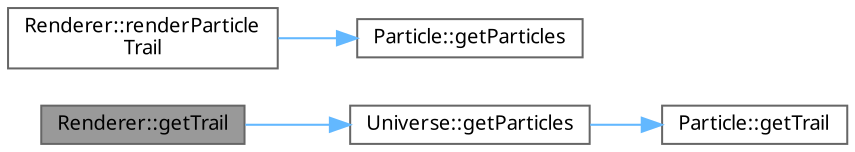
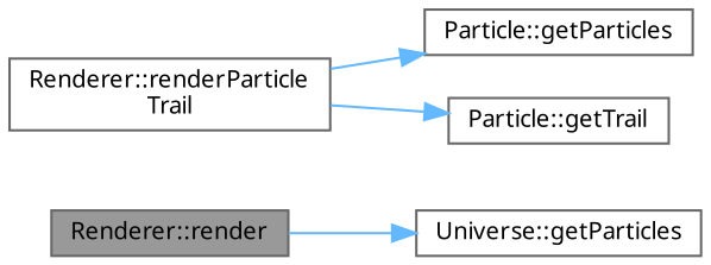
  digraph {
    fontname="Noto Sans"
    rankdir=LR
    node [color=grey40 fillcolor=white fontname="Noto Sans" fontsize=10 shape=box style=filled]
    edge [color=steelblue1 fontname="Noto Sans" fontsize=10 labelfontname=Helvetica labelfontsize=10 style=solid]
-   n1 [color=gray40 fillcolor=grey60 fontcolor=black height=0.2 label="Renderer::getTrail" width=0.4]
+   n1 [color=gray40 fillcolor=grey60 fontcolor=black height=0.2 label="Renderer::render" width=0.4]
    n2 [height=0.2 label="Universe::getParticles" width=0.4]
    n3 [height=0.2 label="Renderer::renderParticle\lTrail" width=0.4]
    n4 [height=0.2 label="Particle::getParticles" width=0.4]
    n5 [height=0.2 label="Particle::getTrail" width=0.4]
    n1 -> n2
    n3 -> n4
-   n2 -> n5
+   n3 -> n5
  }
